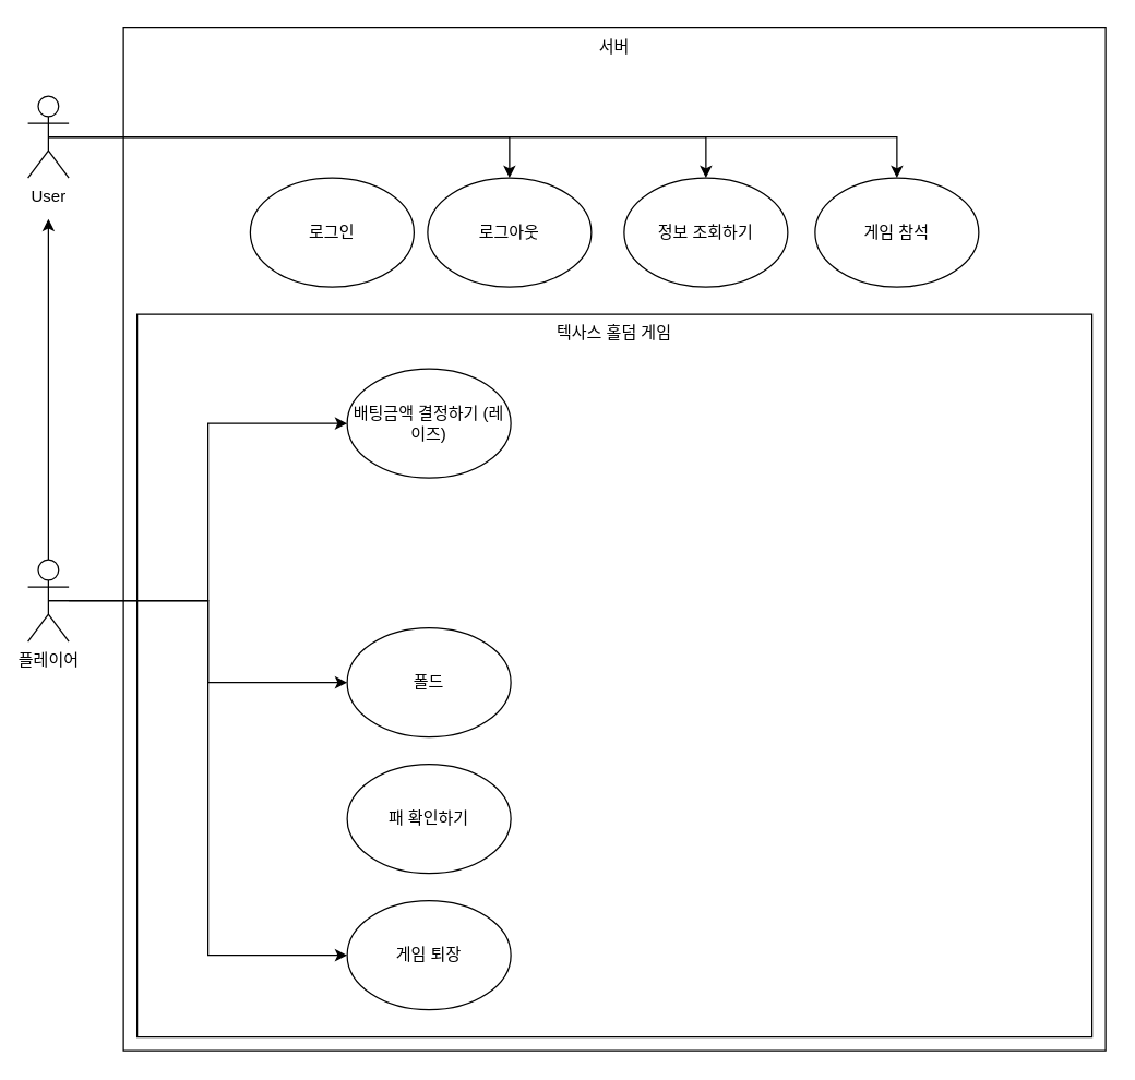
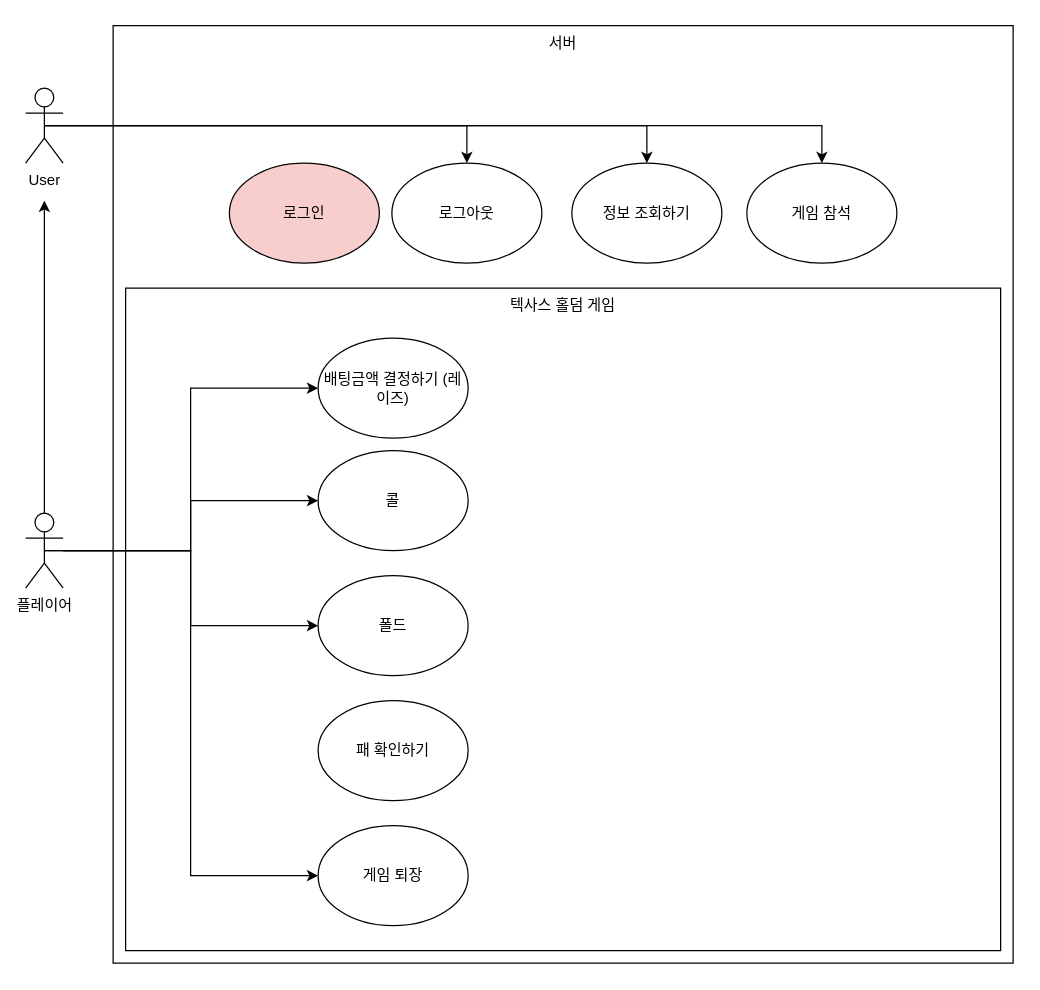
  <mxCell id="0" />
  <mxCell id="1" parent="0" />
  <mxCell id="2" value="서버" style="rounded=0;whiteSpace=wrap;html=1;verticalAlign=top;" parent="1" vertex="1"><mxGeometry x="90" y="20" width="720" height="750" as="geometry" /></mxCell>
  <mxCell id="3" value="텍사스 홀덤 게임" style="rounded=0;whiteSpace=wrap;html=1;verticalAlign=top;" vertex="1" parent="1"><mxGeometry x="100" y="230" width="700" height="530" as="geometry" /></mxCell>
  <mxCell id="4" style="edgeStyle=orthogonalEdgeStyle;rounded=0;orthogonalLoop=1;jettySize=auto;html=1;entryX=0;entryY=0.5;entryDx=0;entryDy=0;" parent="1" source="9" target="12" edge="1"><mxGeometry relative="1" as="geometry" /></mxCell>
+ <mxCell id="5" style="edgeStyle=orthogonalEdgeStyle;rounded=0;orthogonalLoop=1;jettySize=auto;html=1;entryX=0;entryY=0.5;entryDx=0;entryDy=0;" parent="1" source="9" target="13" edge="1"><mxGeometry relative="1" as="geometry" /></mxCell>
  <mxCell id="6" style="edgeStyle=orthogonalEdgeStyle;rounded=0;orthogonalLoop=1;jettySize=auto;html=1;exitX=0.5;exitY=0.5;exitDx=0;exitDy=0;exitPerimeter=0;entryX=0;entryY=0.5;entryDx=0;entryDy=0;" edge="1" parent="1" source="9" target="14"><mxGeometry relative="1" as="geometry" /></mxCell>
  <mxCell id="7" style="edgeStyle=orthogonalEdgeStyle;rounded=0;orthogonalLoop=1;jettySize=auto;html=1;exitX=0.5;exitY=0;exitDx=0;exitDy=0;exitPerimeter=0;" edge="1" parent="1" source="9"><mxGeometry relative="1" as="geometry"><mxPoint x="35" y="160" as="targetPoint" /></mxGeometry></mxCell>
  <mxCell id="8" style="edgeStyle=orthogonalEdgeStyle;rounded=0;orthogonalLoop=1;jettySize=auto;html=1;exitX=0.5;exitY=0.5;exitDx=0;exitDy=0;exitPerimeter=0;entryX=0;entryY=0.5;entryDx=0;entryDy=0;" edge="1" parent="1" source="9" target="21"><mxGeometry relative="1" as="geometry" /></mxCell>
  <mxCell id="9" value="플레이어" style="shape=umlActor;verticalLabelPosition=bottom;verticalAlign=top;html=1;outlineConnect=0;" parent="1" vertex="1"><mxGeometry x="20" y="410" width="30" height="60" as="geometry" /></mxCell>
  <mxCell id="10" value="" style="edgeStyle=orthogonalEdgeStyle;rounded=0;orthogonalLoop=1;jettySize=auto;html=1;endArrow=classic;endFill=1;exitX=0.5;exitY=0.5;exitDx=0;exitDy=0;exitPerimeter=0;entryX=0.5;entryY=0;entryDx=0;entryDy=0;" parent="1" source="17" target="11" edge="1"><mxGeometry relative="1" as="geometry"><mxPoint x="220" y="160" as="sourcePoint" /><Array as="points"><mxPoint x="657" y="100" /></Array></mxGeometry></mxCell>
  <mxCell id="11" value="게임 참석" style="ellipse;whiteSpace=wrap;html=1;" parent="1" vertex="1"><mxGeometry x="597" y="130" width="120" height="80" as="geometry" /></mxCell>
  <mxCell id="12" value="배팅금액 결정하기 (레이즈)" style="ellipse;whiteSpace=wrap;html=1;" parent="1" vertex="1"><mxGeometry x="254" y="270" width="120" height="80" as="geometry" /></mxCell>
+ <mxCell id="13" value="콜" style="ellipse;whiteSpace=wrap;html=1;" parent="1" vertex="1"><mxGeometry x="254" y="360" width="120" height="80" as="geometry" /></mxCell>
  <mxCell id="14" value="폴드" style="ellipse;whiteSpace=wrap;html=1;" vertex="1" parent="1"><mxGeometry x="254" y="460" width="120" height="80" as="geometry" /></mxCell>
  <mxCell id="15" style="edgeStyle=orthogonalEdgeStyle;rounded=0;orthogonalLoop=1;jettySize=auto;html=1;exitX=0.5;exitY=0.5;exitDx=0;exitDy=0;exitPerimeter=0;entryX=0.5;entryY=0;entryDx=0;entryDy=0;" edge="1" parent="1" source="17" target="18"><mxGeometry relative="1" as="geometry" /></mxCell>
  <mxCell id="16" style="edgeStyle=orthogonalEdgeStyle;rounded=0;orthogonalLoop=1;jettySize=auto;html=1;exitX=0.5;exitY=0.5;exitDx=0;exitDy=0;exitPerimeter=0;entryX=0.5;entryY=0;entryDx=0;entryDy=0;" edge="1" parent="1" source="17" target="20"><mxGeometry relative="1" as="geometry" /></mxCell>
  <mxCell id="17" value="User" style="shape=umlActor;verticalLabelPosition=bottom;verticalAlign=top;html=1;outlineConnect=0;" vertex="1" parent="1"><mxGeometry x="20" y="70" width="30" height="60" as="geometry" /></mxCell>
  <mxCell id="18" value="정보 조회하기" style="ellipse;whiteSpace=wrap;html=1;" vertex="1" parent="1"><mxGeometry x="457" y="130" width="120" height="80" as="geometry" /></mxCell>
- <mxCell id="19" value="로그인" style="ellipse;whiteSpace=wrap;html=1;" vertex="1" parent="1"><mxGeometry x="183" y="130" width="120" height="80" as="geometry" /></mxCell>
+ <mxCell id="19" value="로그인" style="ellipse;whiteSpace=wrap;html=1;fillColor=#f8cecc;" vertex="1" parent="1"><mxGeometry x="183" y="130" width="120" height="80" as="geometry" /></mxCell>
  <mxCell id="20" value="로그아웃" style="ellipse;whiteSpace=wrap;html=1;" vertex="1" parent="1"><mxGeometry x="313" y="130" width="120" height="80" as="geometry" /></mxCell>
  <mxCell id="21" value="게임 퇴장" style="ellipse;whiteSpace=wrap;html=1;" vertex="1" parent="1"><mxGeometry x="254" y="660" width="120" height="80" as="geometry" /></mxCell>
  <mxCell id="22" value="패 확인하기" style="ellipse;whiteSpace=wrap;html=1;" vertex="1" parent="1"><mxGeometry x="254" y="560" width="120" height="80" as="geometry" /></mxCell>
